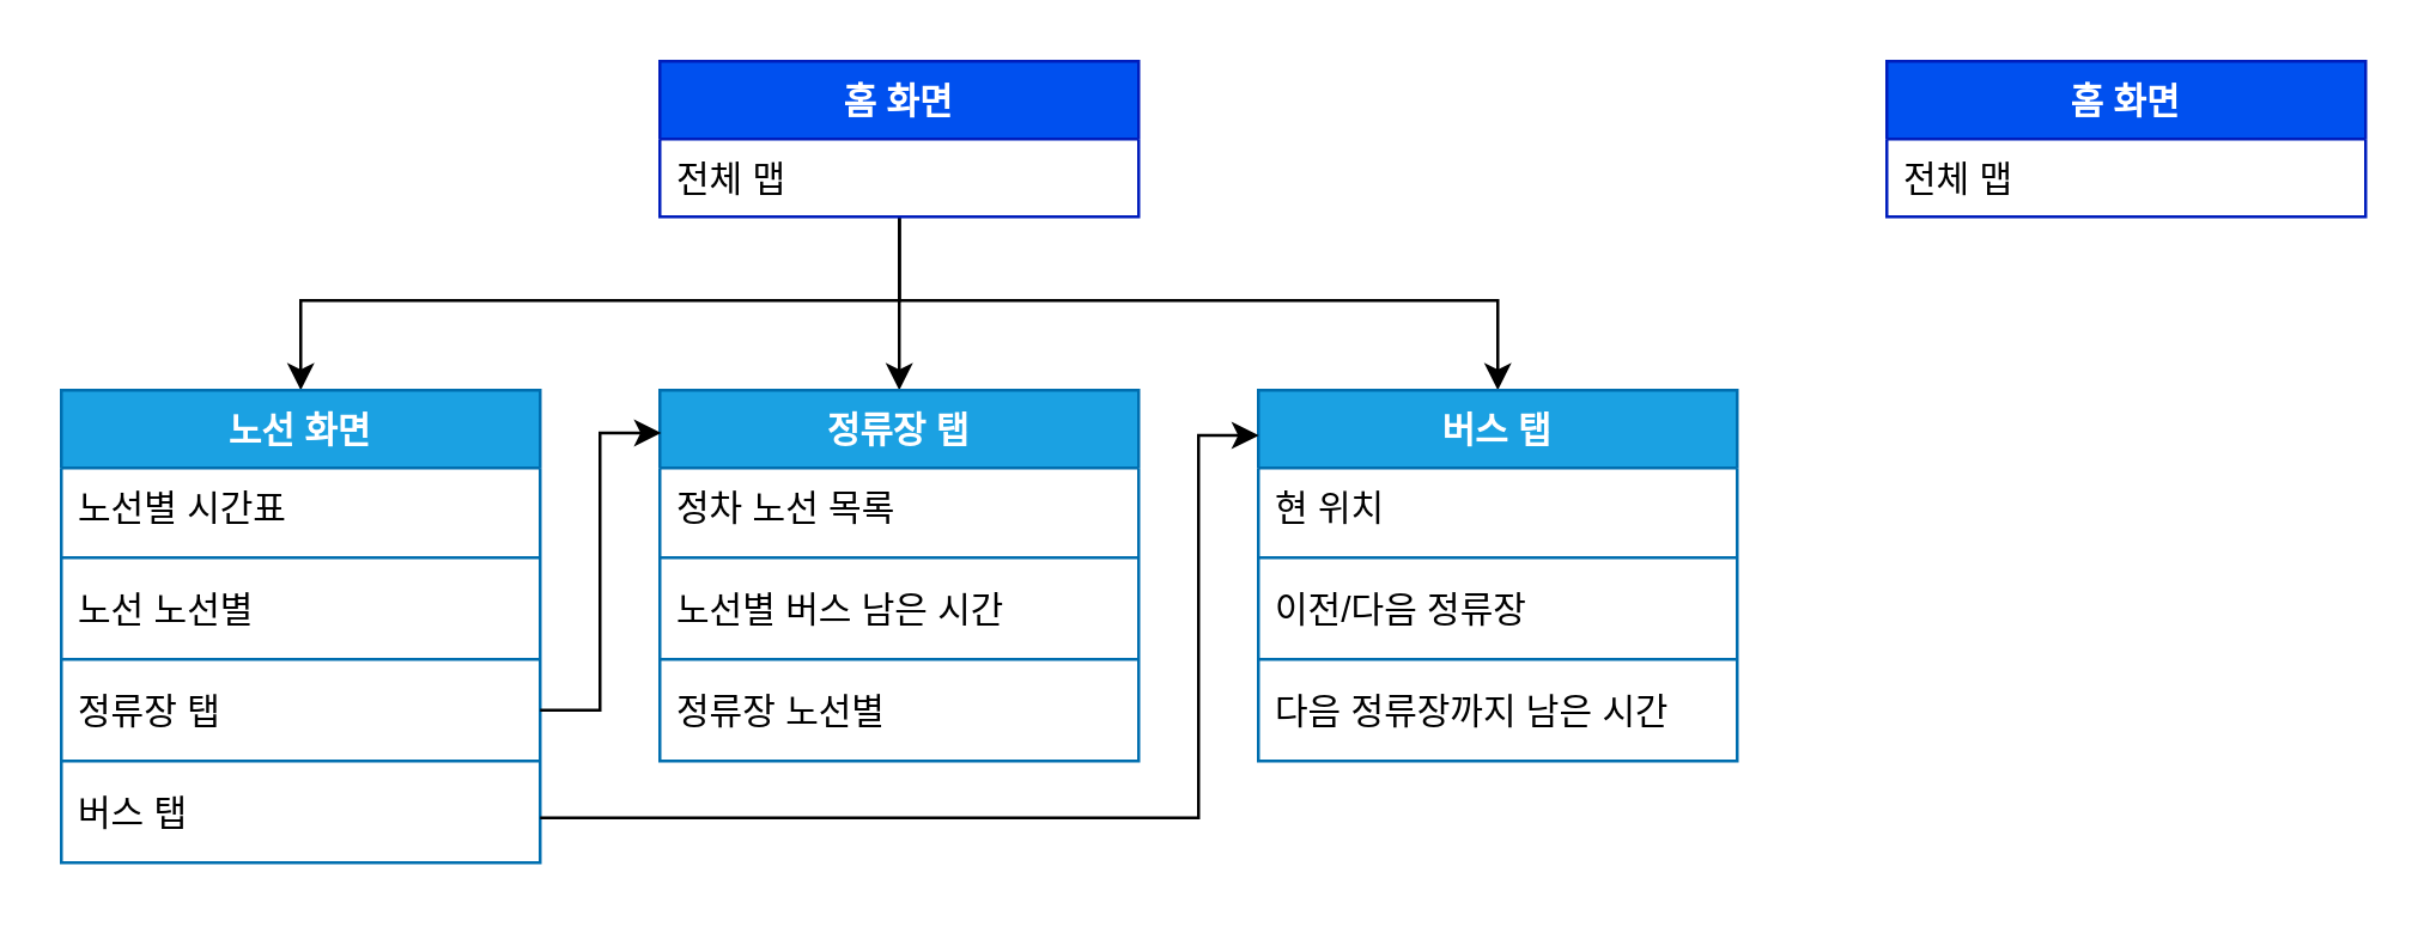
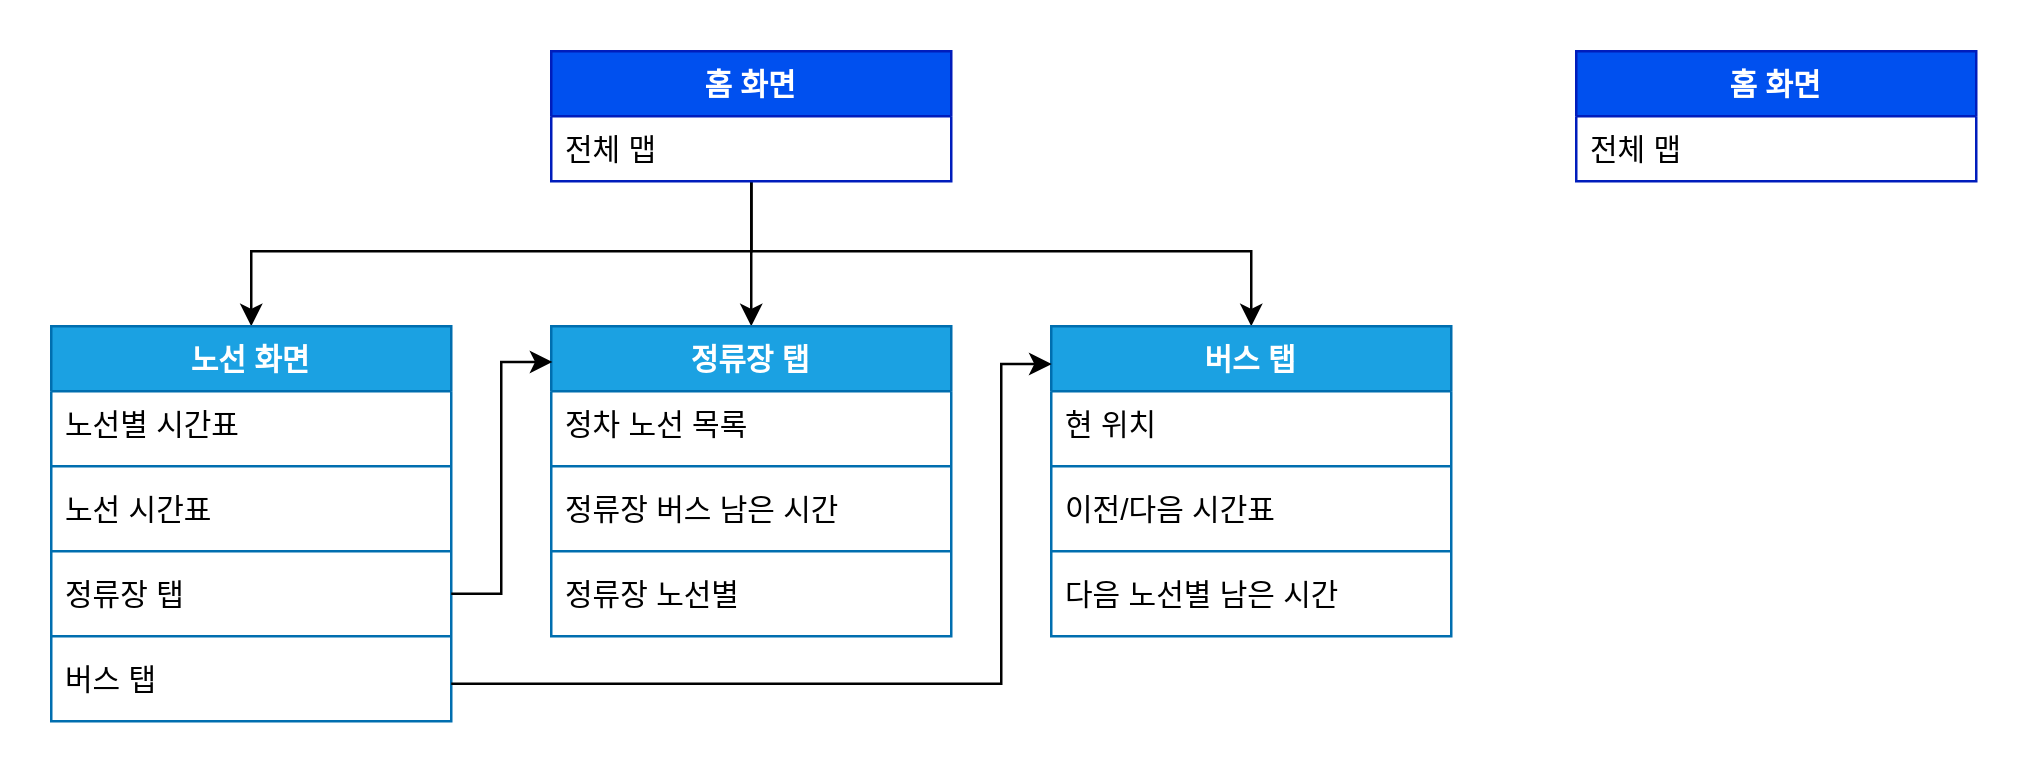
  <mxCell id="0" />
  <mxCell id="1" parent="0" />
  <mxCell id="2" style="edgeStyle=orthogonalEdgeStyle;rounded=0;orthogonalLoop=1;jettySize=auto;html=1;entryX=0.5;entryY=0;entryDx=0;entryDy=0;" parent="1" source="5" target="7" edge="1"><mxGeometry relative="1" as="geometry" /></mxCell>
  <mxCell id="3" style="edgeStyle=orthogonalEdgeStyle;rounded=0;orthogonalLoop=1;jettySize=auto;html=1;entryX=0.5;entryY=0;entryDx=0;entryDy=0;" parent="1" source="5" target="13" edge="1"><mxGeometry relative="1" as="geometry"><Array as="points"><mxPoint x="300" y="100" /><mxPoint x="100" y="100" /></Array></mxGeometry></mxCell>
  <mxCell id="4" style="edgeStyle=orthogonalEdgeStyle;rounded=0;orthogonalLoop=1;jettySize=auto;html=1;entryX=0.5;entryY=0;entryDx=0;entryDy=0;" parent="1" source="5" target="21" edge="1"><mxGeometry relative="1" as="geometry"><Array as="points"><mxPoint x="300" y="100" /><mxPoint x="500" y="100" /></Array></mxGeometry></mxCell>
  <mxCell id="5" value="홈 화면" style="swimlane;fontStyle=1;align=center;verticalAlign=top;childLayout=stackLayout;horizontal=1;startSize=26;horizontalStack=0;resizeParent=1;resizeParentMax=0;resizeLast=0;collapsible=1;marginBottom=0;whiteSpace=wrap;html=1;fillColor=#0050ef;fontColor=#ffffff;strokeColor=#001DBC;" parent="1" vertex="1"><mxGeometry x="220" y="20" width="160" height="52" as="geometry" /></mxCell>
  <mxCell id="6" value="전체 맵" style="text;strokeColor=none;fillColor=none;align=left;verticalAlign=top;spacingLeft=4;spacingRight=4;overflow=hidden;rotatable=0;points=[[0,0.5],[1,0.5]];portConstraint=eastwest;whiteSpace=wrap;html=1;" parent="5" vertex="1"><mxGeometry y="26" width="160" height="26" as="geometry" /></mxCell>
  <mxCell id="7" value="정류장 탭" style="swimlane;fontStyle=1;align=center;verticalAlign=top;childLayout=stackLayout;horizontal=1;startSize=26;horizontalStack=0;resizeParent=1;resizeParentMax=0;resizeLast=0;collapsible=1;marginBottom=0;whiteSpace=wrap;html=1;fillColor=#1ba1e2;fontColor=#ffffff;strokeColor=#006EAF;" parent="1" vertex="1"><mxGeometry x="220" y="130" width="160" height="124" as="geometry" /></mxCell>
  <mxCell id="8" value="정차 노선 목록" style="text;strokeColor=none;fillColor=none;align=left;verticalAlign=top;spacingLeft=4;spacingRight=4;overflow=hidden;rotatable=0;points=[[0,0.5],[1,0.5]];portConstraint=eastwest;whiteSpace=wrap;html=1;" parent="7" vertex="1"><mxGeometry y="26" width="160" height="26" as="geometry" /></mxCell>
  <mxCell id="9" value="" style="line;strokeWidth=1;fillColor=none;align=left;verticalAlign=middle;spacingTop=-1;spacingLeft=3;spacingRight=3;rotatable=0;labelPosition=right;points=[];portConstraint=eastwest;strokeColor=inherit;" parent="7" vertex="1"><mxGeometry y="52" width="160" height="8" as="geometry" /></mxCell>
- <mxCell id="10" value="노선별 버스 남은 시간" style="text;strokeColor=none;fillColor=none;align=left;verticalAlign=top;spacingLeft=4;spacingRight=4;overflow=hidden;rotatable=0;points=[[0,0.5],[1,0.5]];portConstraint=eastwest;whiteSpace=wrap;html=1;" parent="7" vertex="1"><mxGeometry y="60" width="160" height="26" as="geometry" /></mxCell>
+ <mxCell id="10" value="정류장 버스 남은 시간" style="text;strokeColor=none;fillColor=none;align=left;verticalAlign=top;spacingLeft=4;spacingRight=4;overflow=hidden;rotatable=0;points=[[0,0.5],[1,0.5]];portConstraint=eastwest;whiteSpace=wrap;html=1;" parent="7" vertex="1"><mxGeometry y="60" width="160" height="26" as="geometry" /></mxCell>
  <mxCell id="11" value="" style="line;strokeWidth=1;fillColor=none;align=left;verticalAlign=middle;spacingTop=-1;spacingLeft=3;spacingRight=3;rotatable=0;labelPosition=right;points=[];portConstraint=eastwest;strokeColor=inherit;" parent="7" vertex="1"><mxGeometry y="86" width="160" height="8" as="geometry" /></mxCell>
  <mxCell id="12" value="정류장 노선별" style="text;strokeColor=none;fillColor=none;align=left;verticalAlign=top;spacingLeft=4;spacingRight=4;overflow=hidden;rotatable=0;points=[[0,0.5],[1,0.5]];portConstraint=eastwest;whiteSpace=wrap;html=1;" parent="7" vertex="1"><mxGeometry y="94" width="160" height="30" as="geometry" /></mxCell>
  <mxCell id="13" value="노선 화면" style="swimlane;fontStyle=1;align=center;verticalAlign=top;childLayout=stackLayout;horizontal=1;startSize=26;horizontalStack=0;resizeParent=1;resizeParentMax=0;resizeLast=0;collapsible=1;marginBottom=0;whiteSpace=wrap;html=1;fillColor=#1ba1e2;fontColor=#ffffff;strokeColor=#006EAF;" parent="1" vertex="1"><mxGeometry x="20" y="130" width="160" height="158" as="geometry" /></mxCell>
  <mxCell id="14" value="노선별 시간표" style="text;strokeColor=none;fillColor=none;align=left;verticalAlign=top;spacingLeft=4;spacingRight=4;overflow=hidden;rotatable=0;points=[[0,0.5],[1,0.5]];portConstraint=eastwest;whiteSpace=wrap;html=1;" parent="13" vertex="1"><mxGeometry y="26" width="160" height="26" as="geometry" /></mxCell>
  <mxCell id="15" value="" style="line;strokeWidth=1;fillColor=none;align=left;verticalAlign=middle;spacingTop=-1;spacingLeft=3;spacingRight=3;rotatable=0;labelPosition=right;points=[];portConstraint=eastwest;strokeColor=inherit;" parent="13" vertex="1"><mxGeometry y="52" width="160" height="8" as="geometry" /></mxCell>
- <mxCell id="16" value="노선 노선별" style="text;strokeColor=none;fillColor=none;align=left;verticalAlign=top;spacingLeft=4;spacingRight=4;overflow=hidden;rotatable=0;points=[[0,0.5],[1,0.5]];portConstraint=eastwest;whiteSpace=wrap;html=1;" parent="13" vertex="1"><mxGeometry y="60" width="160" height="26" as="geometry" /></mxCell>
+ <mxCell id="16" value="노선 시간표" style="text;strokeColor=none;fillColor=none;align=left;verticalAlign=top;spacingLeft=4;spacingRight=4;overflow=hidden;rotatable=0;points=[[0,0.5],[1,0.5]];portConstraint=eastwest;whiteSpace=wrap;html=1;" parent="13" vertex="1"><mxGeometry y="60" width="160" height="26" as="geometry" /></mxCell>
  <mxCell id="17" value="" style="line;strokeWidth=1;fillColor=none;align=left;verticalAlign=middle;spacingTop=-1;spacingLeft=3;spacingRight=3;rotatable=0;labelPosition=right;points=[];portConstraint=eastwest;strokeColor=inherit;" parent="13" vertex="1"><mxGeometry y="86" width="160" height="8" as="geometry" /></mxCell>
  <mxCell id="18" value="정류장 탭" style="text;strokeColor=none;fillColor=none;align=left;verticalAlign=top;spacingLeft=4;spacingRight=4;overflow=hidden;rotatable=0;points=[[0,0.5],[1,0.5]];portConstraint=eastwest;whiteSpace=wrap;html=1;" parent="13" vertex="1"><mxGeometry y="94" width="160" height="26" as="geometry" /></mxCell>
  <mxCell id="19" value="" style="line;strokeWidth=1;fillColor=none;align=left;verticalAlign=middle;spacingTop=-1;spacingLeft=3;spacingRight=3;rotatable=0;labelPosition=right;points=[];portConstraint=eastwest;strokeColor=inherit;" parent="13" vertex="1"><mxGeometry y="120" width="160" height="8" as="geometry" /></mxCell>
  <mxCell id="20" value="버스 탭" style="text;strokeColor=none;fillColor=none;align=left;verticalAlign=top;spacingLeft=4;spacingRight=4;overflow=hidden;rotatable=0;points=[[0,0.5],[1,0.5]];portConstraint=eastwest;whiteSpace=wrap;html=1;" parent="13" vertex="1"><mxGeometry y="128" width="160" height="30" as="geometry" /></mxCell>
  <mxCell id="21" value="버스 탭" style="swimlane;fontStyle=1;align=center;verticalAlign=top;childLayout=stackLayout;horizontal=1;startSize=26;horizontalStack=0;resizeParent=1;resizeParentMax=0;resizeLast=0;collapsible=1;marginBottom=0;whiteSpace=wrap;html=1;fillColor=#1ba1e2;fontColor=#ffffff;strokeColor=#006EAF;" parent="1" vertex="1"><mxGeometry x="420" y="130" width="160" height="124" as="geometry" /></mxCell>
  <mxCell id="22" value="현 위치" style="text;strokeColor=none;fillColor=none;align=left;verticalAlign=top;spacingLeft=4;spacingRight=4;overflow=hidden;rotatable=0;points=[[0,0.5],[1,0.5]];portConstraint=eastwest;whiteSpace=wrap;html=1;" parent="21" vertex="1"><mxGeometry y="26" width="160" height="26" as="geometry" /></mxCell>
  <mxCell id="23" value="" style="line;strokeWidth=1;fillColor=none;align=left;verticalAlign=middle;spacingTop=-1;spacingLeft=3;spacingRight=3;rotatable=0;labelPosition=right;points=[];portConstraint=eastwest;strokeColor=inherit;" parent="21" vertex="1"><mxGeometry y="52" width="160" height="8" as="geometry" /></mxCell>
- <mxCell id="24" value="이전/다음 정류장" style="text;strokeColor=none;fillColor=none;align=left;verticalAlign=top;spacingLeft=4;spacingRight=4;overflow=hidden;rotatable=0;points=[[0,0.5],[1,0.5]];portConstraint=eastwest;whiteSpace=wrap;html=1;" parent="21" vertex="1"><mxGeometry y="60" width="160" height="26" as="geometry" /></mxCell>
+ <mxCell id="24" value="이전/다음 시간표" style="text;strokeColor=none;fillColor=none;align=left;verticalAlign=top;spacingLeft=4;spacingRight=4;overflow=hidden;rotatable=0;points=[[0,0.5],[1,0.5]];portConstraint=eastwest;whiteSpace=wrap;html=1;" parent="21" vertex="1"><mxGeometry y="60" width="160" height="26" as="geometry" /></mxCell>
  <mxCell id="25" value="" style="line;strokeWidth=1;fillColor=none;align=left;verticalAlign=middle;spacingTop=-1;spacingLeft=3;spacingRight=3;rotatable=0;labelPosition=right;points=[];portConstraint=eastwest;strokeColor=inherit;" parent="21" vertex="1"><mxGeometry y="86" width="160" height="8" as="geometry" /></mxCell>
- <mxCell id="26" value="다음 정류장까지 남은 시간" style="text;strokeColor=none;fillColor=none;align=left;verticalAlign=top;spacingLeft=4;spacingRight=4;overflow=hidden;rotatable=0;points=[[0,0.5],[1,0.5]];portConstraint=eastwest;whiteSpace=wrap;html=1;" parent="21" vertex="1"><mxGeometry y="94" width="160" height="30" as="geometry" /></mxCell>
+ <mxCell id="26" value="다음 노선별 남은 시간" style="text;strokeColor=none;fillColor=none;align=left;verticalAlign=top;spacingLeft=4;spacingRight=4;overflow=hidden;rotatable=0;points=[[0,0.5],[1,0.5]];portConstraint=eastwest;whiteSpace=wrap;html=1;" parent="21" vertex="1"><mxGeometry y="94" width="160" height="30" as="geometry" /></mxCell>
  <mxCell id="27" style="edgeStyle=orthogonalEdgeStyle;rounded=0;orthogonalLoop=1;jettySize=auto;html=1;exitX=1;exitY=0.5;exitDx=0;exitDy=0;entryX=0.003;entryY=0.115;entryDx=0;entryDy=0;entryPerimeter=0;" parent="1" source="18" target="7" edge="1"><mxGeometry relative="1" as="geometry" /></mxCell>
  <mxCell id="28" style="edgeStyle=orthogonalEdgeStyle;rounded=0;orthogonalLoop=1;jettySize=auto;html=1;exitX=1;exitY=0.5;exitDx=0;exitDy=0;entryX=0.001;entryY=0.122;entryDx=0;entryDy=0;entryPerimeter=0;" parent="1" source="20" target="21" edge="1"><mxGeometry relative="1" as="geometry"><Array as="points"><mxPoint x="400" y="273" /><mxPoint x="400" y="145" /></Array></mxGeometry></mxCell>
  <mxCell id="29" value="홈 화면" style="swimlane;fontStyle=1;align=center;verticalAlign=top;childLayout=stackLayout;horizontal=1;startSize=26;horizontalStack=0;resizeParent=1;resizeParentMax=0;resizeLast=0;collapsible=1;marginBottom=0;whiteSpace=wrap;html=1;fillColor=#0050ef;fontColor=#ffffff;strokeColor=#001DBC;" vertex="1" parent="1"><mxGeometry x="630" y="20" width="160" height="52" as="geometry" /></mxCell>
  <mxCell id="30" value="전체 맵" style="text;strokeColor=none;fillColor=none;align=left;verticalAlign=top;spacingLeft=4;spacingRight=4;overflow=hidden;rotatable=0;points=[[0,0.5],[1,0.5]];portConstraint=eastwest;whiteSpace=wrap;html=1;" vertex="1" parent="29"><mxGeometry y="26" width="160" height="26" as="geometry" /></mxCell>
